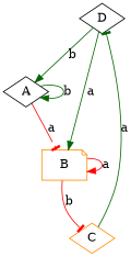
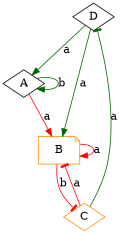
  digraph {
    rankdir=TB
    node [color=black shape=diamond]
    edge [arrowhead=normal color=darkgreen]
    D
    A
    B [color=darkorange shape=note]
    C [color=darkorange]
-   D -> A [label=b]
+   D -> A [label=a]
    D -> B [label=a]
    A -> A [label=b]
-   A -> B [arrowhead=tee color=red label=a]
+   A -> B [color=red label=a]
    B -> B [color=red label=a]
    B -> C [arrowhead=tee color=red label=b]
    C -> D [arrowhead=tee label=a]
+   C -> B [arrowhead=tee color=red label=a]
  }
